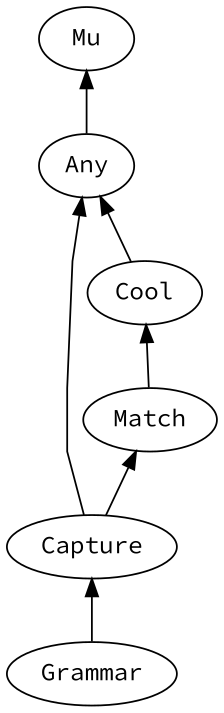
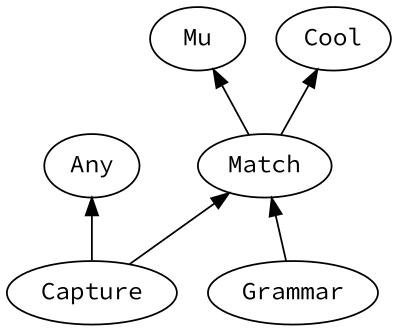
  digraph {
    bgcolor="#FFFFFF"
    fontname="Source Code Pro"
    rankdir=BT
    splines=polyline
    node [color="#000000" fontcolor="#000000" fontname="Source Code Pro"]
    edge [color="#000000" fontname="Source Code Pro"]
    Capture
    Any
    Match
    Mu
    Cool
    Grammar
    Capture -> Any
    Capture -> Match
-   Any -> Mu
+   Match -> Mu
    Match -> Cool
-   Cool -> Any
-   Grammar -> Capture
+   Grammar -> Match
  }
